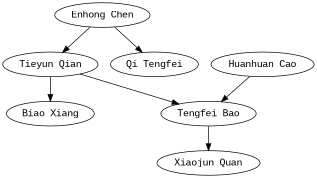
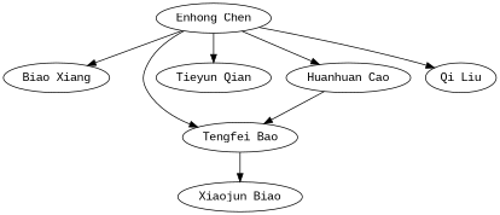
  strict digraph {
    fontname="Liberation Mono"
    node [fontname="Liberation Mono"]
    edge [fontname="Liberation Mono"]
    "Enhong Chen"
    "Biao Xiang"
    "Tengfei Bao"
    "Tieyun Qian"
    "Huanhuan Cao"
-   "Qi Liu" [label="Qi Tengfei"]
-   "Xiaojun Quan"
-   "Tieyun Qian" -> "Biao Xiang"
-   "Tieyun Qian" -> "Tengfei Bao"
+   "Qi Liu"
+   "Xiaojun Quan" [label="Xiaojun Biao"]
+   "Enhong Chen" -> "Biao Xiang"
+   "Enhong Chen" -> "Tengfei Bao"
    "Enhong Chen" -> "Tieyun Qian"
+   "Enhong Chen" -> "Huanhuan Cao"
    "Enhong Chen" -> "Qi Liu"
    "Tengfei Bao" -> "Xiaojun Quan"
    "Huanhuan Cao" -> "Tengfei Bao"
  }
